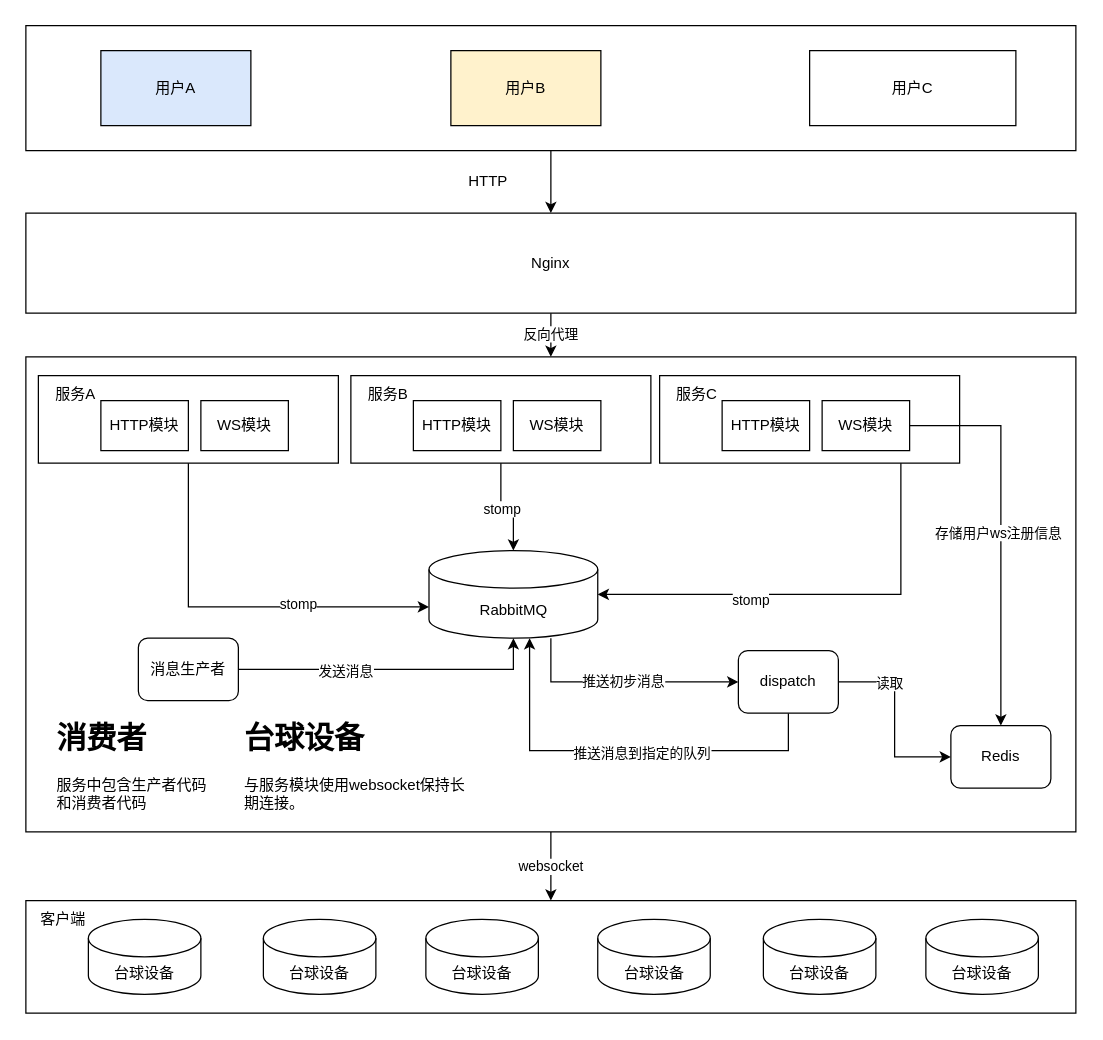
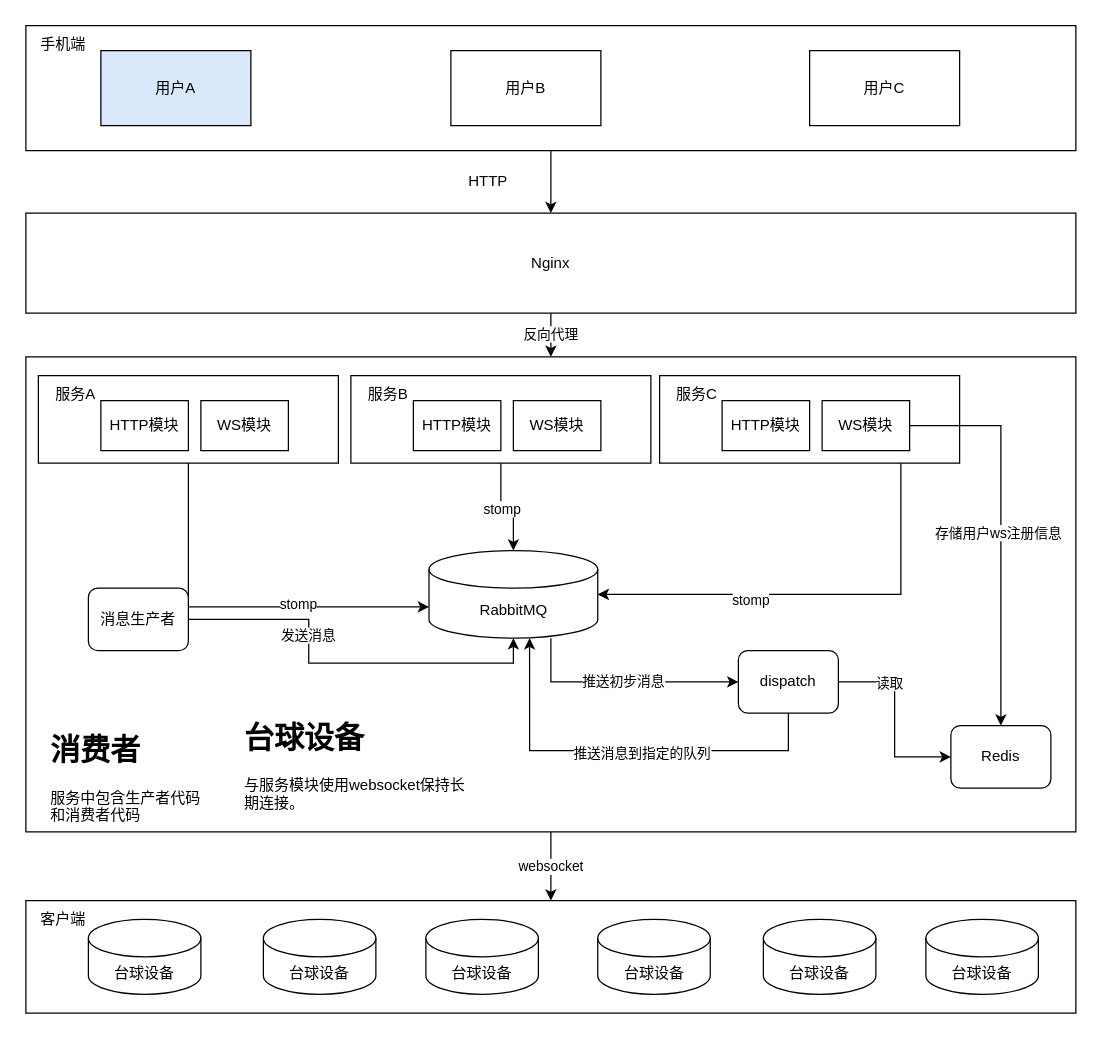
  <mxCell id="0" />
  <mxCell id="1" parent="0" />
  <mxCell id="2" value="websocket" style="edgeStyle=orthogonalEdgeStyle;rounded=0;orthogonalLoop=1;jettySize=auto;html=1;" edge="1" parent="1" source="3" target="48"><mxGeometry relative="1" as="geometry" /></mxCell>
  <mxCell id="3" value="" style="rounded=0;whiteSpace=wrap;html=1;" vertex="1" parent="1"><mxGeometry x="20" y="285" width="840" height="380" as="geometry" /></mxCell>
  <mxCell id="4" value="" style="group" vertex="1" connectable="0" parent="1"><mxGeometry x="30" y="300" width="240" height="70" as="geometry" /></mxCell>
  <mxCell id="5" value="" style="rounded=0;whiteSpace=wrap;html=1;" vertex="1" parent="4"><mxGeometry width="240" height="70" as="geometry" /></mxCell>
  <mxCell id="6" value="服务A" style="text;html=1;strokeColor=none;fillColor=none;align=center;verticalAlign=middle;whiteSpace=wrap;rounded=0;" vertex="1" parent="4"><mxGeometry width="60" height="30" as="geometry" /></mxCell>
  <mxCell id="7" value="WS模块" style="rounded=0;whiteSpace=wrap;html=1;" vertex="1" parent="4"><mxGeometry x="130" y="20" width="70" height="40" as="geometry" /></mxCell>
  <mxCell id="8" value="HTTP模块" style="rounded=0;whiteSpace=wrap;html=1;" vertex="1" parent="4"><mxGeometry x="50" y="20" width="70" height="40" as="geometry" /></mxCell>
  <mxCell id="9" value="" style="group" vertex="1" connectable="0" parent="1"><mxGeometry x="280" y="300" width="240" height="70" as="geometry" /></mxCell>
  <mxCell id="10" value="" style="rounded=0;whiteSpace=wrap;html=1;" vertex="1" parent="9"><mxGeometry width="240" height="70" as="geometry" /></mxCell>
  <mxCell id="11" value="服务B" style="text;html=1;strokeColor=none;fillColor=none;align=center;verticalAlign=middle;whiteSpace=wrap;rounded=0;" vertex="1" parent="9"><mxGeometry width="60" height="30" as="geometry" /></mxCell>
  <mxCell id="12" value="WS模块" style="rounded=0;whiteSpace=wrap;html=1;" vertex="1" parent="9"><mxGeometry x="130" y="20" width="70" height="40" as="geometry" /></mxCell>
  <mxCell id="13" value="HTTP模块" style="rounded=0;whiteSpace=wrap;html=1;" vertex="1" parent="9"><mxGeometry x="50" y="20" width="70" height="40" as="geometry" /></mxCell>
  <mxCell id="14" value="" style="group" vertex="1" connectable="0" parent="1"><mxGeometry x="527" y="300" width="240" height="70" as="geometry" /></mxCell>
  <mxCell id="15" value="" style="rounded=0;whiteSpace=wrap;html=1;" vertex="1" parent="14"><mxGeometry width="240" height="70" as="geometry" /></mxCell>
  <mxCell id="16" value="服务C" style="text;html=1;strokeColor=none;fillColor=none;align=center;verticalAlign=middle;whiteSpace=wrap;rounded=0;" vertex="1" parent="14"><mxGeometry width="60" height="30" as="geometry" /></mxCell>
  <mxCell id="17" value="WS模块" style="rounded=0;whiteSpace=wrap;html=1;" vertex="1" parent="14"><mxGeometry x="130" y="20" width="70" height="40" as="geometry" /></mxCell>
  <mxCell id="18" value="HTTP模块" style="rounded=0;whiteSpace=wrap;html=1;" vertex="1" parent="14"><mxGeometry x="50" y="20" width="70" height="40" as="geometry" /></mxCell>
  <mxCell id="19" value="反向代理" style="edgeStyle=orthogonalEdgeStyle;rounded=0;orthogonalLoop=1;jettySize=auto;html=1;entryX=0.5;entryY=0;entryDx=0;entryDy=0;" edge="1" parent="1" source="20" target="3"><mxGeometry relative="1" as="geometry" /></mxCell>
  <mxCell id="20" value="Nginx" style="rounded=0;whiteSpace=wrap;html=1;" vertex="1" parent="1"><mxGeometry x="20" y="170" width="840" height="80" as="geometry" /></mxCell>
  <mxCell id="21" value="" style="group" vertex="1" connectable="0" parent="1"><mxGeometry x="20" y="20" width="840" height="100" as="geometry" /></mxCell>
  <mxCell id="22" value="" style="rounded=0;whiteSpace=wrap;html=1;" vertex="1" parent="21"><mxGeometry width="840" height="100" as="geometry" /></mxCell>
  <mxCell id="23" value="用户A" style="rounded=0;whiteSpace=wrap;html=1;fillColor=#dae8fc;" vertex="1" parent="21"><mxGeometry x="60" y="20" width="120" height="60" as="geometry" /></mxCell>
- <mxCell id="24" value="用户B" style="rounded=0;whiteSpace=wrap;html=1;fillColor=#fff2cc;" vertex="1" parent="21"><mxGeometry x="340" y="20" width="120" height="60" as="geometry" /></mxCell>
- <mxCell id="25" value="用户C" style="rounded=0;whiteSpace=wrap;html=1;" vertex="1" parent="21"><mxGeometry x="627" y="20" width="165" height="60" as="geometry" /></mxCell>
+ <mxCell id="24" value="用户B" style="rounded=0;whiteSpace=wrap;html=1;" vertex="1" parent="21"><mxGeometry x="340" y="20" width="120" height="60" as="geometry" /></mxCell>
+ <mxCell id="25" value="用户C" style="rounded=0;whiteSpace=wrap;html=1;" vertex="1" parent="21"><mxGeometry x="627" y="20" width="120" height="60" as="geometry" /></mxCell>
+ <mxCell id="26" value="手机端" style="text;html=1;strokeColor=none;fillColor=none;align=center;verticalAlign=middle;whiteSpace=wrap;rounded=0;" vertex="1" parent="21"><mxGeometry width="60" height="30" as="geometry" /></mxCell>
  <mxCell id="27" style="edgeStyle=orthogonalEdgeStyle;rounded=0;orthogonalLoop=1;jettySize=auto;html=1;entryX=0.5;entryY=0;entryDx=0;entryDy=0;" edge="1" parent="1" source="22" target="20"><mxGeometry relative="1" as="geometry" /></mxCell>
  <mxCell id="28" value="HTTP" style="text;html=1;strokeColor=none;fillColor=none;align=center;verticalAlign=middle;whiteSpace=wrap;rounded=0;" vertex="1" parent="1"><mxGeometry x="360" y="130" width="60" height="30" as="geometry" /></mxCell>
  <mxCell id="29" value="推送初步消息" style="edgeStyle=orthogonalEdgeStyle;rounded=0;orthogonalLoop=1;jettySize=auto;html=1;entryX=0;entryY=0.5;entryDx=0;entryDy=0;" edge="1" parent="1" source="30" target="44"><mxGeometry relative="1" as="geometry"><Array as="points"><mxPoint x="440" y="545" /></Array></mxGeometry></mxCell>
  <mxCell id="30" value="RabbitMQ" style="shape=cylinder3;whiteSpace=wrap;html=1;boundedLbl=1;backgroundOutline=1;size=15;" vertex="1" parent="1"><mxGeometry x="342.5" y="440" width="135" height="70" as="geometry" /></mxCell>
  <mxCell id="31" style="edgeStyle=orthogonalEdgeStyle;rounded=0;orthogonalLoop=1;jettySize=auto;html=1;entryX=0;entryY=0;entryDx=0;entryDy=45;entryPerimeter=0;" edge="1" parent="1" source="5" target="30"><mxGeometry relative="1" as="geometry"><Array as="points"><mxPoint x="150" y="485" /></Array></mxGeometry></mxCell>
  <mxCell id="32" value="stomp" style="edgeLabel;html=1;align=center;verticalAlign=middle;resizable=0;points=[];" vertex="1" connectable="0" parent="31"><mxGeometry x="0.316" y="3" relative="1" as="geometry"><mxPoint as="offset" /></mxGeometry></mxCell>
  <mxCell id="33" style="edgeStyle=orthogonalEdgeStyle;rounded=0;orthogonalLoop=1;jettySize=auto;html=1;entryX=0.5;entryY=0;entryDx=0;entryDy=0;entryPerimeter=0;" edge="1" parent="1" source="10" target="30"><mxGeometry relative="1" as="geometry" /></mxCell>
  <mxCell id="34" value="stomp" style="edgeLabel;html=1;align=center;verticalAlign=middle;resizable=0;points=[];" vertex="1" connectable="0" parent="33"><mxGeometry x="-0.114" y="-1" relative="1" as="geometry"><mxPoint as="offset" /></mxGeometry></mxCell>
  <mxCell id="35" style="edgeStyle=orthogonalEdgeStyle;rounded=0;orthogonalLoop=1;jettySize=auto;html=1;entryX=1;entryY=0.5;entryDx=0;entryDy=0;entryPerimeter=0;" edge="1" parent="1" source="15" target="30"><mxGeometry relative="1" as="geometry"><Array as="points"><mxPoint x="720" y="475" /></Array></mxGeometry></mxCell>
  <mxCell id="36" value="stomp" style="edgeLabel;html=1;align=center;verticalAlign=middle;resizable=0;points=[];" vertex="1" connectable="0" parent="35"><mxGeometry x="0.298" y="4" relative="1" as="geometry"><mxPoint as="offset" /></mxGeometry></mxCell>
  <mxCell id="37" style="edgeStyle=orthogonalEdgeStyle;rounded=0;orthogonalLoop=1;jettySize=auto;html=1;entryX=0.5;entryY=1;entryDx=0;entryDy=0;entryPerimeter=0;" edge="1" parent="1" source="39" target="30"><mxGeometry relative="1" as="geometry" /></mxCell>
  <mxCell id="38" value="发送消息" style="edgeLabel;html=1;align=center;verticalAlign=middle;resizable=0;points=[];" vertex="1" connectable="0" parent="37"><mxGeometry x="-0.309" y="-1" relative="1" as="geometry"><mxPoint as="offset" /></mxGeometry></mxCell>
- <mxCell id="39" value="消息生产者" style="rounded=1;whiteSpace=wrap;html=1;" vertex="1" parent="1"><mxGeometry x="110" y="510" width="80" height="50" as="geometry" /></mxCell>
+ <mxCell id="39" value="消息生产者" style="rounded=1;whiteSpace=wrap;html=1;" vertex="1" parent="1"><mxGeometry x="70" y="470" width="80" height="50" as="geometry" /></mxCell>
  <mxCell id="40" style="edgeStyle=orthogonalEdgeStyle;rounded=0;orthogonalLoop=1;jettySize=auto;html=1;entryX=0.596;entryY=1;entryDx=0;entryDy=0;entryPerimeter=0;" edge="1" parent="1" source="44" target="30"><mxGeometry relative="1" as="geometry"><Array as="points"><mxPoint x="630" y="600" /><mxPoint x="423" y="600" /></Array></mxGeometry></mxCell>
  <mxCell id="41" value="推送消息到指定的队列" style="edgeLabel;html=1;align=center;verticalAlign=middle;resizable=0;points=[];" vertex="1" connectable="0" parent="40"><mxGeometry x="-0.095" y="1" relative="1" as="geometry"><mxPoint as="offset" /></mxGeometry></mxCell>
  <mxCell id="42" style="edgeStyle=orthogonalEdgeStyle;rounded=0;orthogonalLoop=1;jettySize=auto;html=1;entryX=0;entryY=0.5;entryDx=0;entryDy=0;" edge="1" parent="1" source="44" target="45"><mxGeometry relative="1" as="geometry" /></mxCell>
  <mxCell id="43" value="读取" style="edgeLabel;html=1;align=center;verticalAlign=middle;resizable=0;points=[];" vertex="1" connectable="0" parent="42"><mxGeometry x="-0.467" relative="1" as="geometry"><mxPoint as="offset" /></mxGeometry></mxCell>
  <mxCell id="44" value="dispatch" style="rounded=1;whiteSpace=wrap;html=1;" vertex="1" parent="1"><mxGeometry x="590" y="520" width="80" height="50" as="geometry" /></mxCell>
  <mxCell id="45" value="Redis" style="rounded=1;whiteSpace=wrap;html=1;" vertex="1" parent="1"><mxGeometry x="760" y="580" width="80" height="50" as="geometry" /></mxCell>
  <mxCell id="46" style="edgeStyle=orthogonalEdgeStyle;rounded=0;orthogonalLoop=1;jettySize=auto;html=1;" edge="1" parent="1" source="17" target="45"><mxGeometry relative="1" as="geometry" /></mxCell>
  <mxCell id="47" value="存储用户ws注册信息" style="edgeLabel;html=1;align=center;verticalAlign=middle;resizable=0;points=[];" vertex="1" connectable="0" parent="46"><mxGeometry x="0.007" y="-3" relative="1" as="geometry"><mxPoint as="offset" /></mxGeometry></mxCell>
  <mxCell id="48" value="" style="rounded=0;whiteSpace=wrap;html=1;" vertex="1" parent="1"><mxGeometry x="20" y="720" width="840" height="90" as="geometry" /></mxCell>
  <mxCell id="49" value="台球设备" style="shape=cylinder3;whiteSpace=wrap;html=1;boundedLbl=1;backgroundOutline=1;size=15;" vertex="1" parent="1"><mxGeometry x="70" y="735" width="90" height="60" as="geometry" /></mxCell>
  <mxCell id="50" value="台球设备" style="shape=cylinder3;whiteSpace=wrap;html=1;boundedLbl=1;backgroundOutline=1;size=15;" vertex="1" parent="1"><mxGeometry x="210" y="735" width="90" height="60" as="geometry" /></mxCell>
  <mxCell id="51" value="台球设备" style="shape=cylinder3;whiteSpace=wrap;html=1;boundedLbl=1;backgroundOutline=1;size=15;" vertex="1" parent="1"><mxGeometry x="340" y="735" width="90" height="60" as="geometry" /></mxCell>
  <mxCell id="52" value="台球设备" style="shape=cylinder3;whiteSpace=wrap;html=1;boundedLbl=1;backgroundOutline=1;size=15;" vertex="1" parent="1"><mxGeometry x="477.5" y="735" width="90" height="60" as="geometry" /></mxCell>
  <mxCell id="53" value="台球设备" style="shape=cylinder3;whiteSpace=wrap;html=1;boundedLbl=1;backgroundOutline=1;size=15;" vertex="1" parent="1"><mxGeometry x="610" y="735" width="90" height="60" as="geometry" /></mxCell>
  <mxCell id="54" value="台球设备" style="shape=cylinder3;whiteSpace=wrap;html=1;boundedLbl=1;backgroundOutline=1;size=15;" vertex="1" parent="1"><mxGeometry x="740" y="735" width="90" height="60" as="geometry" /></mxCell>
- <mxCell id="55" value="&lt;h1&gt;消费者&lt;/h1&gt;&lt;p&gt;服务中包含生产者代码和消费者代码&lt;/p&gt;" style="text;html=1;strokeColor=none;fillColor=none;spacing=5;spacingTop=-20;whiteSpace=wrap;overflow=hidden;rounded=0;" vertex="1" parent="1"><mxGeometry x="40" y="570" width="131" height="80" as="geometry" /></mxCell>
+ <mxCell id="55" value="&lt;h1&gt;消费者&lt;/h1&gt;&lt;p&gt;服务中包含生产者代码和消费者代码&lt;/p&gt;" style="text;html=1;strokeColor=none;fillColor=none;spacing=5;spacingTop=-20;whiteSpace=wrap;overflow=hidden;rounded=0;" vertex="1" parent="1"><mxGeometry x="35" y="580" width="131" height="80" as="geometry" /></mxCell>
  <mxCell id="56" value="客户端" style="text;html=1;strokeColor=none;fillColor=none;align=center;verticalAlign=middle;whiteSpace=wrap;rounded=0;" vertex="1" parent="1"><mxGeometry x="20" y="720" width="60" height="30" as="geometry" /></mxCell>
  <mxCell id="57" value="&lt;h1&gt;台球设备&lt;/h1&gt;&lt;p&gt;与服务模块使用websocket保持长期连接。&lt;/p&gt;" style="text;html=1;strokeColor=none;fillColor=none;spacing=5;spacingTop=-20;whiteSpace=wrap;overflow=hidden;rounded=0;" vertex="1" parent="1"><mxGeometry x="190" y="570" width="190" height="120" as="geometry" /></mxCell>
